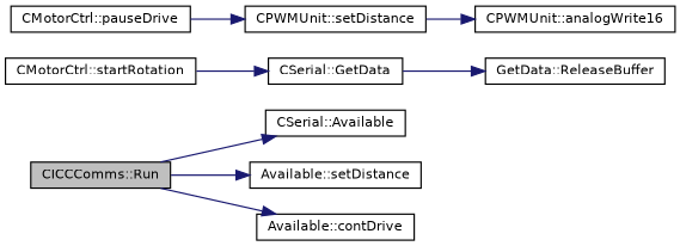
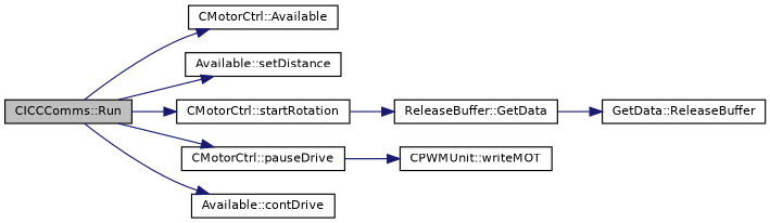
  digraph {
    rankdir=LR
    node [color=black fontname=Helvetica fontsize=10 shape=record]
    edge [color=midnightblue fontname=Helvetica fontsize=10 labelfontname=Helvetica labelfontsize=10 style=solid]
    n1 [fillcolor=grey75 fontcolor=black height=0.2 label="CICCComms::Run" style=filled width=0.4]
-   n2 [height=0.2 label="CSerial::Available" width=0.4]
+   n2 [height=0.2 label="CMotorCtrl::Available" width=0.4]
    n3 [height=0.2 label="Available::setDistance" width=0.4]
    n4 [height=0.2 label="CMotorCtrl::startRotation" width=0.4]
    n5 [height=0.2 label="CMotorCtrl::pauseDrive" width=0.4]
    n6 [height=0.2 label="Available::contDrive" width=0.4]
-   n7 [height=0.2 label="CSerial::GetData" width=0.4]
+   n7 [height=0.2 label="ReleaseBuffer::GetData" width=0.4]
    n8 [height=0.2 label="GetData::ReleaseBuffer" width=0.4]
-   n9 [height=0.2 label="CPWMUnit::setDistance" width=0.4]
-   n10 [height=0.2 label="CPWMUnit::analogWrite16" width=0.4]
+   n9 [height=0.2 label="CPWMUnit::writeMOT" width=0.4]
    n1 -> n2
    n1 -> n3
+   n1 -> n4
+   n1 -> n5
    n1 -> n6
    n4 -> n7
    n5 -> n9
    n7 -> n8
-   n9 -> n10
  }
